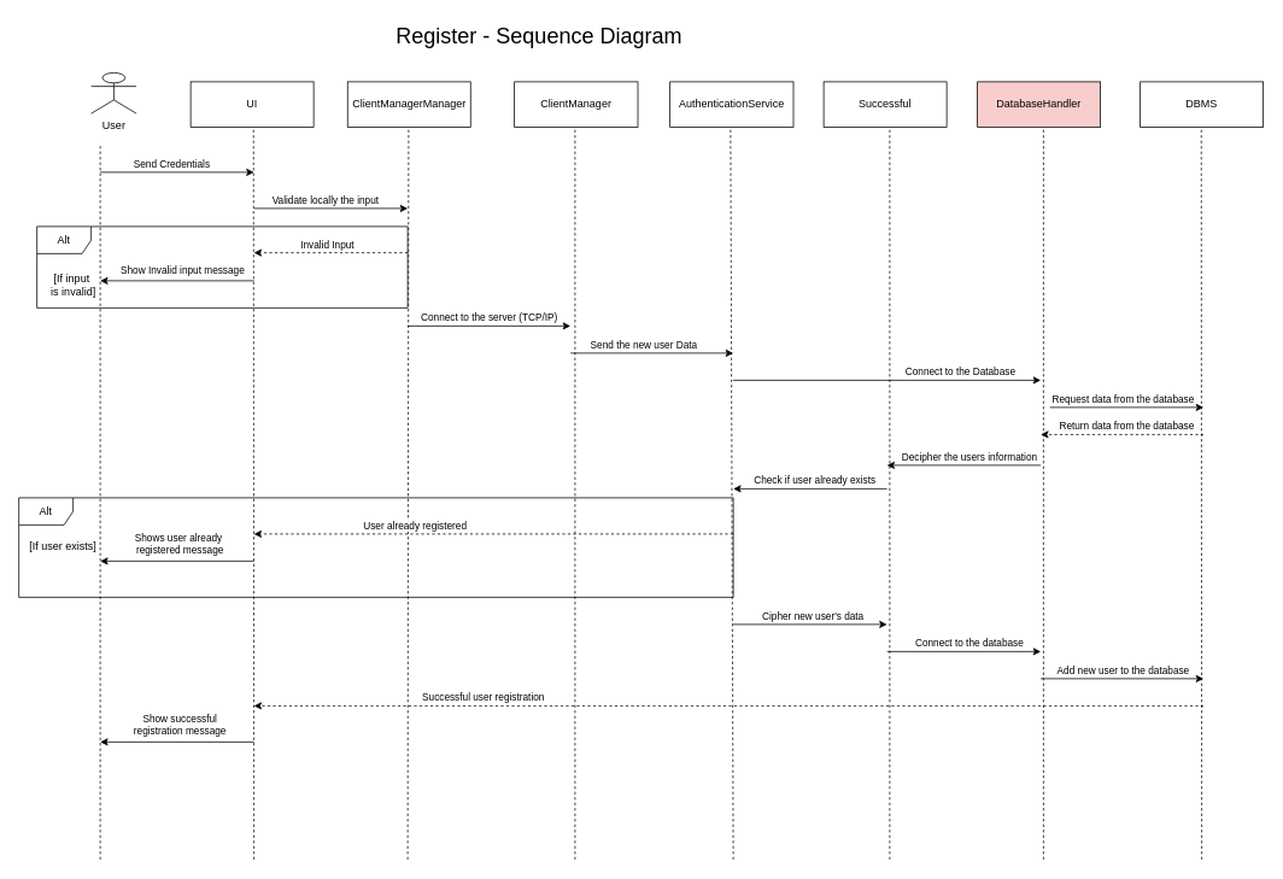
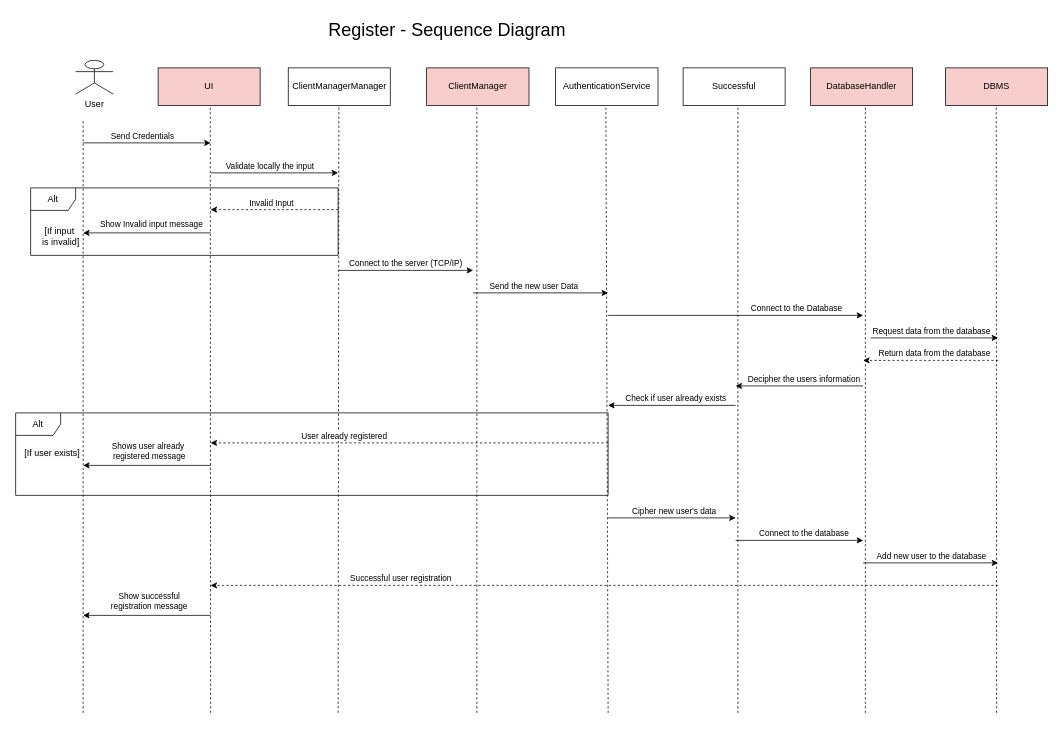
  <mxCell id="0" />
  <mxCell id="1" parent="0" />
  <mxCell id="2" value="&lt;font style=&quot;font-size: 24px;&quot;&gt;Register - Sequence Diagram&lt;/font&gt;" style="text;html=1;align=center;verticalAlign=middle;resizable=0;points=[];autosize=1;strokeColor=none;fillColor=none;" parent="1" vertex="1"><mxGeometry x="424.5" y="20" width="340" height="40" as="geometry" /></mxCell>
  <mxCell id="3" value="User" style="shape=umlActor;verticalLabelPosition=bottom;verticalAlign=top;html=1;" parent="1" vertex="1"><mxGeometry x="100" y="80" width="50" height="45" as="geometry" /></mxCell>
  <mxCell id="4" value="ClientManager&lt;span style=&quot;background-color: transparent; color: light-dark(rgb(0, 0, 0), rgb(255, 255, 255));&quot;&gt;Manager&lt;/span&gt;" style="html=1;whiteSpace=wrap;" parent="1" vertex="1"><mxGeometry x="383.5" y="90" width="136" height="50" as="geometry" /></mxCell>
  <mxCell id="5" value="Authentication&lt;span style=&quot;background-color: transparent; color: light-dark(rgb(0, 0, 0), rgb(255, 255, 255));&quot;&gt;Service&lt;/span&gt;" style="html=1;whiteSpace=wrap;" parent="1" vertex="1"><mxGeometry x="740" y="90" width="136.5" height="50" as="geometry" /></mxCell>
- <mxCell id="6" value="DBMS" style="html=1;whiteSpace=wrap;" parent="1" vertex="1"><mxGeometry x="1260" y="90" width="136" height="50" as="geometry" /></mxCell>
+ <mxCell id="6" value="DBMS" style="html=1;whiteSpace=wrap;fillColor=#f8cecc;" parent="1" vertex="1"><mxGeometry x="1260" y="90" width="136" height="50" as="geometry" /></mxCell>
  <mxCell id="7" value="" style="endArrow=none;dashed=1;html=1;rounded=0;" parent="1" edge="1"><mxGeometry width="50" height="50" relative="1" as="geometry"><mxPoint x="110" y="950" as="sourcePoint" /><mxPoint x="110" y="160" as="targetPoint" /></mxGeometry></mxCell>
  <mxCell id="8" value="" style="endArrow=none;dashed=1;html=1;rounded=0;" parent="1" edge="1"><mxGeometry width="50" height="50" relative="1" as="geometry"><mxPoint x="450" y="950" as="sourcePoint" /><mxPoint x="451" y="140" as="targetPoint" /></mxGeometry></mxCell>
  <mxCell id="9" value="" style="endArrow=none;dashed=1;html=1;rounded=0;" parent="1" edge="1"><mxGeometry width="50" height="50" relative="1" as="geometry"><mxPoint x="810" y="950" as="sourcePoint" /><mxPoint x="807" y="140" as="targetPoint" /></mxGeometry></mxCell>
  <mxCell id="10" value="" style="endArrow=none;dashed=1;html=1;rounded=0;" parent="1" edge="1"><mxGeometry width="50" height="50" relative="1" as="geometry"><mxPoint x="280" y="950" as="sourcePoint" /><mxPoint x="279.5" y="140" as="targetPoint" /></mxGeometry></mxCell>
  <mxCell id="11" value="" style="endArrow=classic;html=1;rounded=0;" parent="1" edge="1"><mxGeometry width="50" height="50" relative="1" as="geometry"><mxPoint x="110" y="190" as="sourcePoint" /><mxPoint x="280" y="190" as="targetPoint" /></mxGeometry></mxCell>
  <mxCell id="12" value="Send Credentials" style="edgeLabel;html=1;align=center;verticalAlign=middle;resizable=0;points=[];" parent="11" vertex="1" connectable="0"><mxGeometry x="-0.087" y="3" relative="1" as="geometry"><mxPoint y="-7" as="offset" /></mxGeometry></mxCell>
  <mxCell id="13" value="" style="endArrow=classic;html=1;rounded=0;" parent="1" edge="1"><mxGeometry width="50" height="50" relative="1" as="geometry"><mxPoint x="280" y="230" as="sourcePoint" /><mxPoint x="450" y="230" as="targetPoint" /></mxGeometry></mxCell>
  <mxCell id="14" value="Validate locally the input" style="edgeLabel;html=1;align=center;verticalAlign=middle;resizable=0;points=[];" parent="13" vertex="1" connectable="0"><mxGeometry x="-0.122" y="-1" relative="1" as="geometry"><mxPoint x="3" y="-11" as="offset" /></mxGeometry></mxCell>
- <mxCell id="15" value="UI" style="html=1;whiteSpace=wrap;" parent="1" vertex="1"><mxGeometry x="210" y="90" width="136" height="50" as="geometry" /></mxCell>
+ <mxCell id="15" value="UI" style="html=1;whiteSpace=wrap;fillColor=#f8cecc;" parent="1" vertex="1"><mxGeometry x="210" y="90" width="136" height="50" as="geometry" /></mxCell>
  <mxCell id="16" value="" style="endArrow=none;dashed=1;html=1;rounded=0;" parent="1" edge="1"><mxGeometry width="50" height="50" relative="1" as="geometry"><mxPoint x="1328" y="950" as="sourcePoint" /><mxPoint x="1327.5" y="140" as="targetPoint" /></mxGeometry></mxCell>
  <mxCell id="17" value="DatabaseHandler" style="html=1;whiteSpace=wrap;fillColor=#f8cecc;" parent="1" vertex="1"><mxGeometry x="1080" y="90" width="136" height="50" as="geometry" /></mxCell>
  <mxCell id="18" value="" style="endArrow=none;dashed=1;html=1;rounded=0;" parent="1" edge="1"><mxGeometry width="50" height="50" relative="1" as="geometry"><mxPoint x="1153" y="950" as="sourcePoint" /><mxPoint x="1153" y="140" as="targetPoint" /></mxGeometry></mxCell>
  <mxCell id="19" value="" style="endArrow=classic;html=1;rounded=0;" parent="1" edge="1"><mxGeometry width="50" height="50" relative="1" as="geometry"><mxPoint x="450" y="360" as="sourcePoint" /><mxPoint x="630" y="360" as="targetPoint" /></mxGeometry></mxCell>
  <mxCell id="20" value="Connect to the server (TCP/IP)" style="edgeLabel;html=1;align=center;verticalAlign=middle;resizable=0;points=[];" parent="19" vertex="1" connectable="0"><mxGeometry x="-0.042" y="2" relative="1" as="geometry"><mxPoint x="3" y="-8" as="offset" /></mxGeometry></mxCell>
  <mxCell id="21" value="" style="endArrow=classic;html=1;rounded=0;" parent="1" edge="1"><mxGeometry width="50" height="50" relative="1" as="geometry"><mxPoint x="1160" y="450" as="sourcePoint" /><mxPoint x="1330" y="450" as="targetPoint" /></mxGeometry></mxCell>
  <mxCell id="22" value="Request data from the database" style="edgeLabel;html=1;align=center;verticalAlign=middle;resizable=0;points=[];" parent="21" vertex="1" connectable="0"><mxGeometry x="0.12" y="-2" relative="1" as="geometry"><mxPoint x="-15" y="-12" as="offset" /></mxGeometry></mxCell>
  <mxCell id="23" value="" style="endArrow=classic;html=1;rounded=0;dashed=1;" parent="1" edge="1"><mxGeometry width="50" height="50" relative="1" as="geometry"><mxPoint x="1330" y="480" as="sourcePoint" /><mxPoint x="1150" y="480" as="targetPoint" /></mxGeometry></mxCell>
  <mxCell id="24" value="Return data from the database" style="edgeLabel;html=1;align=center;verticalAlign=middle;resizable=0;points=[];" parent="23" vertex="1" connectable="0"><mxGeometry x="0.12" y="-2" relative="1" as="geometry"><mxPoint x="15" y="-8" as="offset" /></mxGeometry></mxCell>
  <mxCell id="25" value="" style="endArrow=classic;html=1;rounded=0;" parent="1" edge="1"><mxGeometry width="50" height="50" relative="1" as="geometry"><mxPoint x="630" y="390" as="sourcePoint" /><mxPoint x="810" y="390" as="targetPoint" /></mxGeometry></mxCell>
  <mxCell id="26" value="Send the new user Data" style="edgeLabel;html=1;align=center;verticalAlign=middle;resizable=0;points=[];" parent="25" vertex="1" connectable="0"><mxGeometry x="-0.009" relative="1" as="geometry"><mxPoint x="-9" y="-10" as="offset" /></mxGeometry></mxCell>
  <mxCell id="27" value="" style="group" parent="1" vertex="1" connectable="0"><mxGeometry x="39.999" y="250" width="410.001" height="90" as="geometry" /></mxCell>
  <mxCell id="28" value="Alt" style="shape=umlFrame;whiteSpace=wrap;html=1;pointerEvents=0;" parent="27" vertex="1"><mxGeometry x="0.001" width="410" height="90" as="geometry" /></mxCell>
  <mxCell id="29" value="" style="endArrow=classic;html=1;rounded=0;dashed=1;" parent="27" edge="1"><mxGeometry width="50" height="50" relative="1" as="geometry"><mxPoint x="410.001" y="29" as="sourcePoint" /><mxPoint x="240.001" y="29" as="targetPoint" /></mxGeometry></mxCell>
  <mxCell id="30" value="Invalid Input" style="edgeLabel;html=1;align=center;verticalAlign=middle;resizable=0;points=[];" parent="29" vertex="1" connectable="0"><mxGeometry x="0.461" y="2" relative="1" as="geometry"><mxPoint x="34" y="-12" as="offset" /></mxGeometry></mxCell>
  <mxCell id="31" value="" style="endArrow=classic;html=1;rounded=0;" parent="27" edge="1"><mxGeometry width="50" height="50" relative="1" as="geometry"><mxPoint x="240.001" y="60" as="sourcePoint" /><mxPoint x="70.001" y="60" as="targetPoint" /></mxGeometry></mxCell>
  <mxCell id="32" value="Show Invalid input message" style="edgeLabel;html=1;align=center;verticalAlign=middle;resizable=0;points=[];" parent="31" vertex="1" connectable="0"><mxGeometry x="-0.122" y="-1" relative="1" as="geometry"><mxPoint x="-5" y="-11" as="offset" /></mxGeometry></mxCell>
  <mxCell id="33" value="[If input&amp;nbsp;&lt;div&gt;is invalid]&lt;/div&gt;" style="text;html=1;align=center;verticalAlign=middle;resizable=0;points=[];autosize=1;strokeColor=none;fillColor=none;" parent="27" vertex="1"><mxGeometry x="5" y="45.002" width="70" height="40" as="geometry" /></mxCell>
  <mxCell id="34" value="" style="endArrow=classic;html=1;rounded=0;" parent="1" edge="1"><mxGeometry width="50" height="50" relative="1" as="geometry"><mxPoint x="810" y="420" as="sourcePoint" /><mxPoint x="1150" y="420" as="targetPoint" /></mxGeometry></mxCell>
  <mxCell id="35" value="Connect to the Database" style="edgeLabel;html=1;align=center;verticalAlign=middle;resizable=0;points=[];" parent="34" vertex="1" connectable="0"><mxGeometry x="-0.345" relative="1" as="geometry"><mxPoint x="139" y="-10" as="offset" /></mxGeometry></mxCell>
- <mxCell id="36" value="ClientManager" style="html=1;whiteSpace=wrap;" parent="1" vertex="1"><mxGeometry x="568" y="90" width="136.5" height="50" as="geometry" /></mxCell>
+ <mxCell id="36" value="ClientManager" style="html=1;whiteSpace=wrap;fillColor=#f8cecc;" parent="1" vertex="1"><mxGeometry x="568" y="90" width="136.5" height="50" as="geometry" /></mxCell>
  <mxCell id="37" value="" style="endArrow=none;dashed=1;html=1;rounded=0;" parent="1" edge="1"><mxGeometry width="50" height="50" relative="1" as="geometry"><mxPoint x="635" y="950" as="sourcePoint" /><mxPoint x="635" y="140" as="targetPoint" /></mxGeometry></mxCell>
  <mxCell id="38" value="Successful" style="html=1;whiteSpace=wrap;" parent="1" vertex="1"><mxGeometry x="910" y="90" width="136" height="50" as="geometry" /></mxCell>
  <mxCell id="39" value="" style="endArrow=none;dashed=1;html=1;rounded=0;" parent="1" edge="1"><mxGeometry width="50" height="50" relative="1" as="geometry"><mxPoint x="983" y="950" as="sourcePoint" /><mxPoint x="983" y="140" as="targetPoint" /></mxGeometry></mxCell>
  <mxCell id="40" value="" style="endArrow=classic;html=1;rounded=0;" parent="1" edge="1"><mxGeometry width="50" height="50" relative="1" as="geometry"><mxPoint x="1150" y="514" as="sourcePoint" /><mxPoint x="980" y="514" as="targetPoint" /></mxGeometry></mxCell>
  <mxCell id="41" value="Decipher the users information" style="edgeLabel;html=1;align=center;verticalAlign=middle;resizable=0;points=[];" parent="40" vertex="1" connectable="0"><mxGeometry x="-0.165" y="2" relative="1" as="geometry"><mxPoint x="-9" y="-12" as="offset" /></mxGeometry></mxCell>
  <mxCell id="42" value="" style="endArrow=classic;html=1;rounded=0;" parent="1" edge="1"><mxGeometry width="50" height="50" relative="1" as="geometry"><mxPoint x="980" y="540" as="sourcePoint" /><mxPoint x="810" y="540" as="targetPoint" /></mxGeometry></mxCell>
  <mxCell id="43" value="Check if user already exists" style="edgeLabel;html=1;align=center;verticalAlign=middle;resizable=0;points=[];" parent="42" vertex="1" connectable="0"><mxGeometry x="-0.047" y="-4" relative="1" as="geometry"><mxPoint y="-6" as="offset" /></mxGeometry></mxCell>
  <mxCell id="44" value="" style="endArrow=classic;html=1;rounded=0;dashed=1;" parent="1" edge="1"><mxGeometry width="50" height="50" relative="1" as="geometry"><mxPoint x="810" y="590" as="sourcePoint" /><mxPoint x="280" y="590" as="targetPoint" /></mxGeometry></mxCell>
  <mxCell id="45" value="User already registered" style="edgeLabel;html=1;align=center;verticalAlign=middle;resizable=0;points=[];" parent="44" vertex="1" connectable="0"><mxGeometry x="0.087" y="1" relative="1" as="geometry"><mxPoint x="-65" y="-11" as="offset" /></mxGeometry></mxCell>
  <mxCell id="46" value="" style="endArrow=classic;html=1;rounded=0;" parent="1" edge="1"><mxGeometry width="50" height="50" relative="1" as="geometry"><mxPoint x="280" y="620" as="sourcePoint" /><mxPoint x="110" y="620" as="targetPoint" /></mxGeometry></mxCell>
  <mxCell id="47" value="Shows user already&amp;nbsp;&lt;div&gt;registered&lt;span style=&quot;background-color: light-dark(#ffffff, var(--ge-dark-color, #121212)); color: light-dark(rgb(0, 0, 0), rgb(255, 255, 255));&quot;&gt;&amp;nbsp;message&lt;/span&gt;&lt;/div&gt;" style="edgeLabel;html=1;align=center;verticalAlign=middle;resizable=0;points=[];" parent="46" vertex="1" connectable="0"><mxGeometry x="-0.024" y="2" relative="1" as="geometry"><mxPoint y="-22" as="offset" /></mxGeometry></mxCell>
  <mxCell id="48" value="" style="group" parent="1" vertex="1" connectable="0"><mxGeometry x="20" y="550" width="660" height="200" as="geometry" /></mxCell>
  <mxCell id="49" value="&lt;span style=&quot;color: rgb(0, 0, 0); font-family: Helvetica; font-size: 12px; font-style: normal; font-variant-ligatures: normal; font-variant-caps: normal; font-weight: 400; letter-spacing: normal; orphans: 2; text-align: center; text-indent: 0px; text-transform: none; widows: 2; word-spacing: 0px; -webkit-text-stroke-width: 0px; white-space: nowrap; background-color: rgb(251, 251, 251); text-decoration-thickness: initial; text-decoration-style: initial; text-decoration-color: initial; float: none; display: inline !important;&quot;&gt;[If user exists&lt;/span&gt;&lt;span style=&quot;background-color: light-dark(rgb(251, 251, 251), rgb(21, 21, 21)); color: light-dark(rgb(0, 0, 0), rgb(237, 237, 237)); text-align: center; text-wrap-mode: nowrap;&quot;&gt;]&lt;/span&gt;" style="text;whiteSpace=wrap;html=1;" parent="48" vertex="1"><mxGeometry x="10" y="40" width="60.0" height="60" as="geometry" /></mxCell>
  <mxCell id="50" value="Alt" style="shape=umlFrame;whiteSpace=wrap;html=1;pointerEvents=0;" parent="1" vertex="1"><mxGeometry x="20" y="550" width="790" height="110" as="geometry" /></mxCell>
  <mxCell id="51" value="" style="endArrow=classic;html=1;rounded=0;" parent="1" edge="1"><mxGeometry width="50" height="50" relative="1" as="geometry"><mxPoint x="810" y="690" as="sourcePoint" /><mxPoint x="980" y="690" as="targetPoint" /></mxGeometry></mxCell>
  <mxCell id="52" value="Cipher new user's data" style="edgeLabel;html=1;align=center;verticalAlign=middle;resizable=0;points=[];" parent="51" vertex="1" connectable="0"><mxGeometry x="0.017" y="1" relative="1" as="geometry"><mxPoint x="1" y="-9" as="offset" /></mxGeometry></mxCell>
  <mxCell id="53" value="" style="endArrow=classic;html=1;rounded=0;" parent="1" edge="1"><mxGeometry width="50" height="50" relative="1" as="geometry"><mxPoint x="980" y="720" as="sourcePoint" /><mxPoint x="1150" y="720" as="targetPoint" /></mxGeometry></mxCell>
  <mxCell id="54" value="Connect to the database" style="edgeLabel;html=1;align=center;verticalAlign=middle;resizable=0;points=[];" parent="53" vertex="1" connectable="0"><mxGeometry x="0.398" y="2" relative="1" as="geometry"><mxPoint x="-29" y="-8" as="offset" /></mxGeometry></mxCell>
  <mxCell id="55" value="" style="endArrow=classic;html=1;rounded=0;" parent="1" edge="1"><mxGeometry width="50" height="50" relative="1" as="geometry"><mxPoint x="1150" y="750" as="sourcePoint" /><mxPoint x="1330" y="750" as="targetPoint" /></mxGeometry></mxCell>
  <mxCell id="56" value="Add new user to the database" style="edgeLabel;html=1;align=center;verticalAlign=middle;resizable=0;points=[];" parent="55" vertex="1" connectable="0"><mxGeometry x="0.17" y="-4" relative="1" as="geometry"><mxPoint x="-15" y="-14" as="offset" /></mxGeometry></mxCell>
  <mxCell id="57" value="" style="endArrow=classic;html=1;rounded=0;dashed=1;" parent="1" edge="1"><mxGeometry width="50" height="50" relative="1" as="geometry"><mxPoint x="1330" y="780" as="sourcePoint" /><mxPoint x="280" y="780" as="targetPoint" /></mxGeometry></mxCell>
  <mxCell id="58" value="Successful user registration&amp;nbsp;" style="edgeLabel;html=1;align=center;verticalAlign=middle;resizable=0;points=[];" parent="57" vertex="1" connectable="0"><mxGeometry x="0.013" y="3" relative="1" as="geometry"><mxPoint x="-264" y="-13" as="offset" /></mxGeometry></mxCell>
  <mxCell id="59" value="" style="endArrow=classic;html=1;rounded=0;" parent="1" edge="1"><mxGeometry width="50" height="50" relative="1" as="geometry"><mxPoint x="280" y="820" as="sourcePoint" /><mxPoint x="110" y="820" as="targetPoint" /></mxGeometry></mxCell>
  <mxCell id="60" value="Show successful&lt;div&gt;registration message&lt;/div&gt;" style="edgeLabel;html=1;align=center;verticalAlign=middle;resizable=0;points=[];" parent="59" vertex="1" connectable="0"><mxGeometry x="-0.024" y="2" relative="1" as="geometry"><mxPoint y="-22" as="offset" /></mxGeometry></mxCell>
